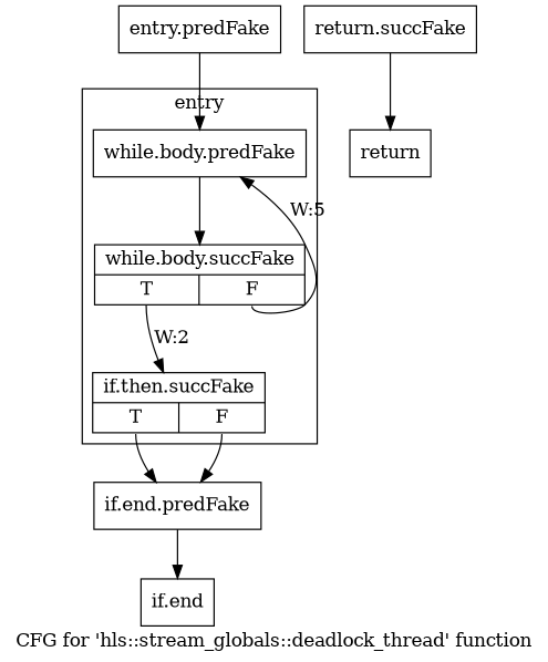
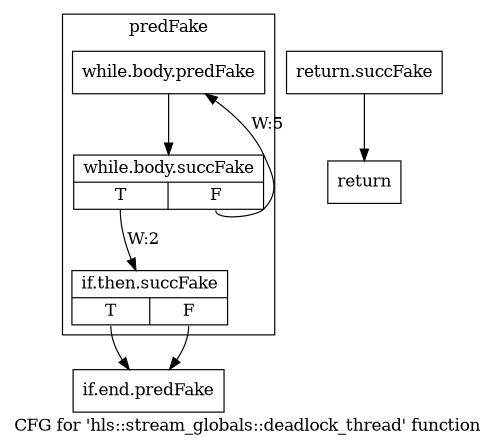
  digraph {
    label="CFG for 'hls::stream_globals::deadlock_thread' function"
    node [filename="/tools/Xilinx/Vitis_HLS/2023.1/include/hls_stream.h" linenumber=159 shape=record]
    edge [execusionnum=0 filename="/tools/Xilinx/Vitis_HLS/2023.1/include/hls_stream.h"]
    n1 [label="{while.body.predFake}" linenumber=140]
    n2 [label="{while.body.succFake|{<s0>T|<s1>F}}" linenumber=141]
    n3 [label="{if.then.succFake|{<s0>T|<s1>F}}" linenumber=142]
    n4 [label="{if.end.predFake}"]
-   n5 [label="{entry.predFake}" filename="" linenumber=""]
-   n6 [label="{if.end}"]
    n7 [label="{return}" linenumber=162]
    n8 [label="{return.succFake}" linenumber=162]
    subgraph cluster_1 {
      invocationtime=1
-     label=entry
+     label=predFake
      tripcount=0
      n1
      n2
      n3
    }
    n1 -> n2 [execusionnum=2]
    n2 -> n1 [execusionnum=1 label="W:5" tailport=s1]
    n2 -> n3 [label="W:2" tailport=s0]
    n3 -> n4 [tailport=s0]
    n3 -> n4 [tailport=s1]
-   n4 -> n6 [execusionnum="" filename=""]
-   n5 -> n1 [execusionnum=1]
    n8 -> n7 [execusionnum="" filename=""]
  }
